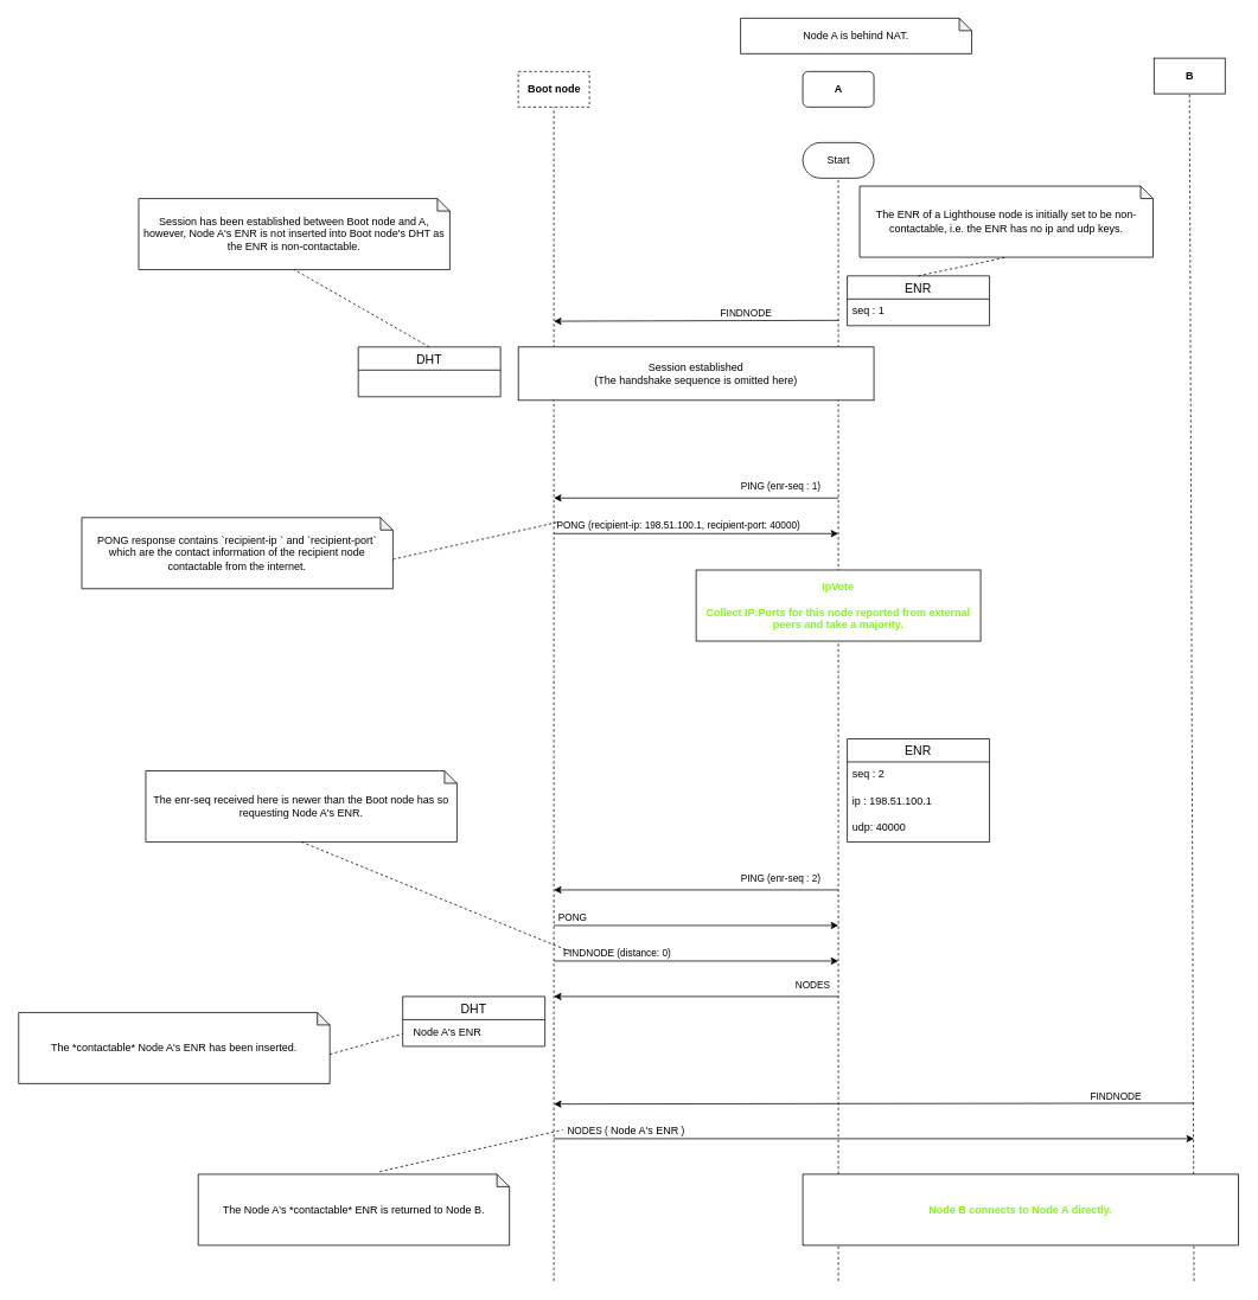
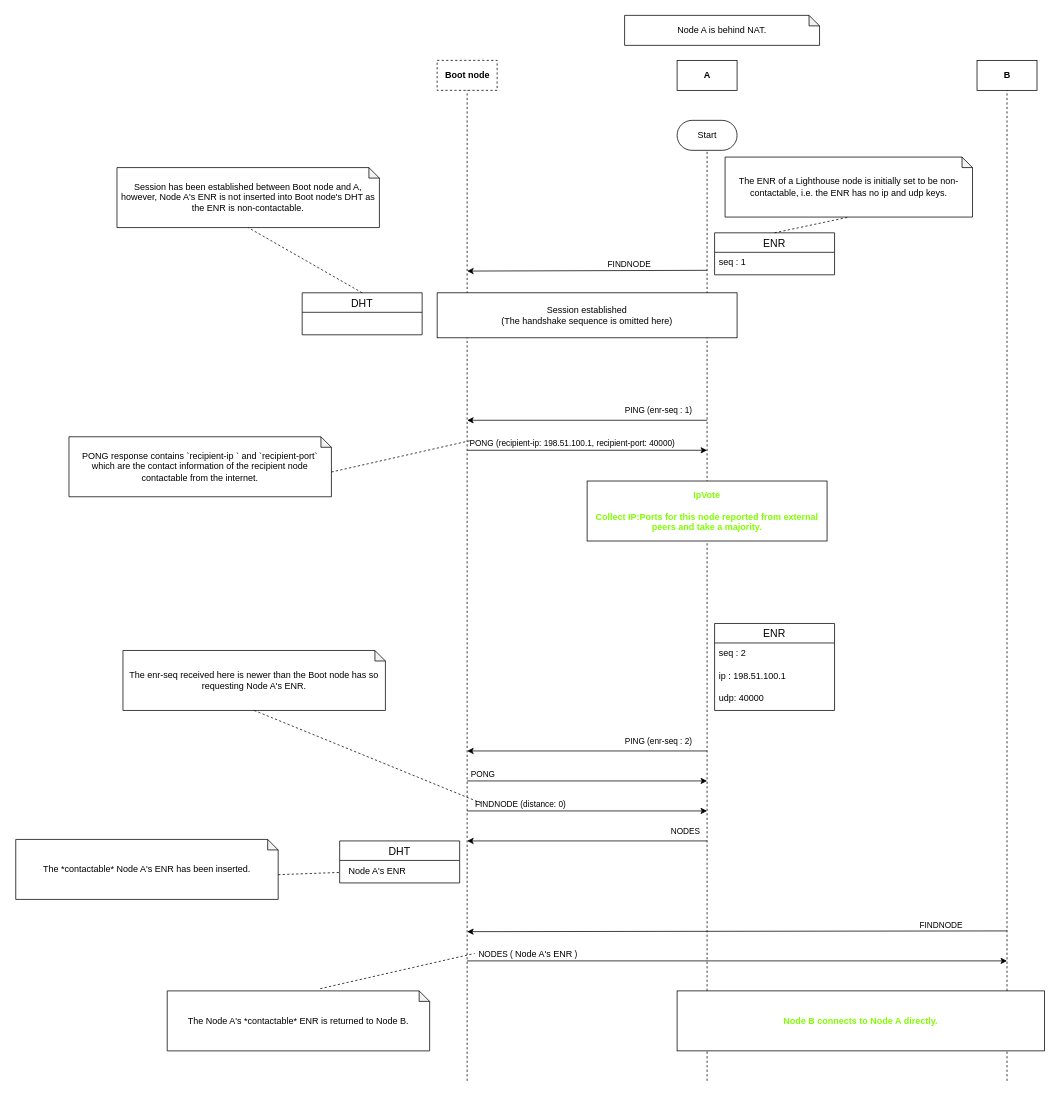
  <mxCell id="0" />
  <mxCell id="1" parent="0" />
- <mxCell id="2" value="A" style="html=1;dashed=0;whitespace=wrap;fontStyle=1;rounded=1;" vertex="1" parent="1"><mxGeometry x="902" y="80" width="80" height="40" as="geometry" /></mxCell>
+ <mxCell id="2" value="A" style="html=1;dashed=0;whitespace=wrap;fontStyle=1" vertex="1" parent="1"><mxGeometry x="902" y="80" width="80" height="40" as="geometry" /></mxCell>
  <mxCell id="3" value="Boot node" style="html=1;dashed=1;whitespace=wrap;fontStyle=1;" vertex="1" parent="1"><mxGeometry x="582" y="80" width="80" height="40" as="geometry" /></mxCell>
- <mxCell id="4" value="B" style="html=1;dashed=0;whitespace=wrap;fontStyle=1" vertex="1" parent="1"><mxGeometry x="1297" y="65" width="80" height="40" as="geometry" /></mxCell>
+ <mxCell id="4" value="B" style="html=1;dashed=0;whitespace=wrap;fontStyle=1" vertex="1" parent="1"><mxGeometry x="1302" y="80" width="80" height="40" as="geometry" /></mxCell>
  <mxCell id="5" value="Start" style="html=1;dashed=0;whitespace=wrap;shape=mxgraph.dfd.start" vertex="1" parent="1"><mxGeometry x="902" y="160" width="80" height="40" as="geometry" /></mxCell>
  <mxCell id="6" value="" style="endArrow=none;dashed=1;html=1;entryX=0.5;entryY=0.5;entryDx=0;entryDy=20;entryPerimeter=0;" edge="1" parent="1" target="5"><mxGeometry width="50" height="50" relative="1" as="geometry"><mxPoint x="942" y="1441" as="sourcePoint" /><mxPoint x="722" y="440" as="targetPoint" /></mxGeometry></mxCell>
  <mxCell id="7" value="" style="endArrow=none;dashed=1;html=1;entryX=0.5;entryY=1;entryDx=0;entryDy=0;" edge="1" parent="1" target="3"><mxGeometry width="50" height="50" relative="1" as="geometry"><mxPoint x="622" y="1441" as="sourcePoint" /><mxPoint x="792" y="210" as="targetPoint" /></mxGeometry></mxCell>
  <mxCell id="8" value="" style="endArrow=none;dashed=1;html=1;entryX=0.5;entryY=1;entryDx=0;entryDy=0;" edge="1" parent="1" target="4"><mxGeometry width="50" height="50" relative="1" as="geometry"><mxPoint x="1342" y="1441" as="sourcePoint" /><mxPoint x="1032" y="130" as="targetPoint" /></mxGeometry></mxCell>
  <mxCell id="9" value="" style="endArrow=classic;html=1;" edge="1" parent="1"><mxGeometry width="50" height="50" relative="1" as="geometry"><mxPoint x="942" y="360" as="sourcePoint" /><mxPoint x="622" y="361" as="targetPoint" /></mxGeometry></mxCell>
  <mxCell id="10" value="FINDNODE" style="edgeLabel;html=1;align=center;verticalAlign=middle;resizable=0;points=[];" vertex="1" connectable="0" parent="9"><mxGeometry x="-0.2" y="-2" relative="1" as="geometry"><mxPoint x="24" y="-7" as="offset" /></mxGeometry></mxCell>
  <mxCell id="11" value="ENR" style="swimlane;fontStyle=0;childLayout=stackLayout;horizontal=1;startSize=26;horizontalStack=0;resizeParent=1;resizeParentMax=0;resizeLast=0;collapsible=1;marginBottom=0;align=center;fontSize=14;" vertex="1" parent="1"><mxGeometry x="952" y="310" width="160" height="56" as="geometry" /></mxCell>
  <mxCell id="12" value="seq : 1" style="text;strokeColor=none;fillColor=none;spacingLeft=4;spacingRight=4;overflow=hidden;rotatable=0;points=[[0,0.5],[1,0.5]];portConstraint=eastwest;fontSize=12;" vertex="1" parent="11"><mxGeometry y="26" width="160" height="30" as="geometry" /></mxCell>
  <mxCell id="13" value="The ENR of a Lighthouse node is initially set to be non-contactable, i.e. the ENR has no ip and udp keys." style="shape=note;whiteSpace=wrap;html=1;backgroundOutline=1;darkOpacity=0.05;size=14;" vertex="1" parent="1"><mxGeometry x="966" y="209" width="330" height="80" as="geometry" /></mxCell>
  <mxCell id="14" value="Session established&lt;br&gt;(The handshake sequence is omitted here)" style="rounded=0;whiteSpace=wrap;html=1;" vertex="1" parent="1"><mxGeometry x="582" y="390" width="400" height="60" as="geometry" /></mxCell>
  <mxCell id="15" value="DHT" style="swimlane;fontStyle=0;childLayout=stackLayout;horizontal=1;startSize=26;horizontalStack=0;resizeParent=1;resizeParentMax=0;resizeLast=0;collapsible=1;marginBottom=0;align=center;fontSize=14;" vertex="1" parent="1"><mxGeometry x="402" y="390" width="160" height="56" as="geometry" /></mxCell>
  <mxCell id="16" value="" style="endArrow=classic;html=1;" edge="1" parent="1"><mxGeometry width="50" height="50" relative="1" as="geometry"><mxPoint x="942" y="560" as="sourcePoint" /><mxPoint x="622" y="560" as="targetPoint" /></mxGeometry></mxCell>
  <mxCell id="17" value="PING (enr-seq : 1)" style="edgeLabel;html=1;align=center;verticalAlign=middle;resizable=0;points=[];" vertex="1" connectable="0" parent="16"><mxGeometry x="-0.2" y="-2" relative="1" as="geometry"><mxPoint x="62" y="-12" as="offset" /></mxGeometry></mxCell>
  <mxCell id="18" value="" style="endArrow=classic;html=1;" edge="1" parent="1"><mxGeometry width="50" height="50" relative="1" as="geometry"><mxPoint x="622" y="600" as="sourcePoint" /><mxPoint x="942" y="600" as="targetPoint" /></mxGeometry></mxCell>
  <mxCell id="19" value="PONG (recipient-ip: 198.51.100.1,&amp;nbsp;recipient-port: 40000)" style="edgeLabel;html=1;align=center;verticalAlign=middle;resizable=0;points=[];" vertex="1" connectable="0" parent="18"><mxGeometry x="-0.2" y="-2" relative="1" as="geometry"><mxPoint x="11" y="-12" as="offset" /></mxGeometry></mxCell>
  <mxCell id="20" value="Session has been established between Boot node and A, however, Node A's ENR is not inserted into Boot node's DHT as the ENR is non-contactable." style="shape=note;whiteSpace=wrap;html=1;backgroundOutline=1;darkOpacity=0.05;size=14;" vertex="1" parent="1"><mxGeometry x="155" y="223" width="350" height="80" as="geometry" /></mxCell>
  <mxCell id="21" value="Node A is behind NAT." style="shape=note;whiteSpace=wrap;html=1;backgroundOutline=1;darkOpacity=0.05;size=14;" vertex="1" parent="1"><mxGeometry x="832" y="20" width="260" height="40" as="geometry" /></mxCell>
  <mxCell id="22" value="PONG response contains `recipient-ip ` and `recipient-port` which are the contact information of the recipient node contactable from the internet." style="shape=note;whiteSpace=wrap;html=1;backgroundOutline=1;darkOpacity=0.05;size=14;" vertex="1" parent="1"><mxGeometry x="91" y="582" width="350" height="80" as="geometry" /></mxCell>
  <mxCell id="23" value="" style="endArrow=none;dashed=1;html=1;exitX=0;exitY=0;exitDx=350;exitDy=47;exitPerimeter=0;" edge="1" parent="1" source="22"><mxGeometry width="50" height="50" relative="1" as="geometry"><mxPoint x="432" y="831" as="sourcePoint" /><mxPoint x="627" y="587" as="targetPoint" /></mxGeometry></mxCell>
  <mxCell id="24" value="" style="endArrow=none;dashed=1;html=1;exitX=0.5;exitY=0;exitDx=0;exitDy=0;entryX=0.5;entryY=1;entryDx=0;entryDy=0;entryPerimeter=0;" edge="1" parent="1" source="15" target="20"><mxGeometry width="50" height="50" relative="1" as="geometry"><mxPoint x="542" y="668" as="sourcePoint" /><mxPoint x="652" y="611" as="targetPoint" /></mxGeometry></mxCell>
  <mxCell id="25" value="&lt;div&gt;IpVote&lt;/div&gt;&lt;div&gt;&lt;br&gt;&lt;/div&gt;&lt;div&gt;Collect IP:Ports for this node reported from external peers and take a majority.&lt;/div&gt;" style="rounded=0;whiteSpace=wrap;html=1;fontStyle=1;fontColor=#80FF00;" vertex="1" parent="1"><mxGeometry x="782" y="641" width="320" height="80" as="geometry" /></mxCell>
  <mxCell id="26" value="ENR" style="swimlane;fontStyle=0;childLayout=stackLayout;horizontal=1;startSize=26;horizontalStack=0;resizeParent=1;resizeParentMax=0;resizeLast=0;collapsible=1;marginBottom=0;align=center;fontSize=14;" vertex="1" parent="1"><mxGeometry x="952" y="831" width="160" height="116" as="geometry" /></mxCell>
  <mxCell id="27" value="seq : 2" style="text;strokeColor=none;fillColor=none;spacingLeft=4;spacingRight=4;overflow=hidden;rotatable=0;points=[[0,0.5],[1,0.5]];portConstraint=eastwest;fontSize=12;" vertex="1" parent="26"><mxGeometry y="26" width="160" height="30" as="geometry" /></mxCell>
  <mxCell id="28" value="ip : 198.51.100.1" style="text;strokeColor=none;fillColor=none;spacingLeft=4;spacingRight=4;overflow=hidden;rotatable=0;points=[[0,0.5],[1,0.5]];portConstraint=eastwest;fontSize=12;" vertex="1" parent="26"><mxGeometry y="56" width="160" height="30" as="geometry" /></mxCell>
  <mxCell id="29" value="udp: 40000" style="text;strokeColor=none;fillColor=none;spacingLeft=4;spacingRight=4;overflow=hidden;rotatable=0;points=[[0,0.5],[1,0.5]];portConstraint=eastwest;fontSize=12;" vertex="1" parent="26"><mxGeometry y="86" width="160" height="30" as="geometry" /></mxCell>
  <mxCell id="30" value="" style="endArrow=classic;html=1;" edge="1" parent="1"><mxGeometry width="50" height="50" relative="1" as="geometry"><mxPoint x="1342" y="1241" as="sourcePoint" /><mxPoint x="622" y="1242" as="targetPoint" /></mxGeometry></mxCell>
  <mxCell id="31" value="FINDNODE" style="edgeLabel;html=1;align=center;verticalAlign=middle;resizable=0;points=[];" vertex="1" connectable="0" parent="30"><mxGeometry x="-0.2" y="-2" relative="1" as="geometry"><mxPoint x="200" y="-7" as="offset" /></mxGeometry></mxCell>
  <mxCell id="32" value="" style="endArrow=classic;html=1;" edge="1" parent="1"><mxGeometry width="50" height="50" relative="1" as="geometry"><mxPoint x="942" y="1001" as="sourcePoint" /><mxPoint x="622" y="1001" as="targetPoint" /></mxGeometry></mxCell>
  <mxCell id="33" value="PING (enr-seq : 2)" style="edgeLabel;html=1;align=center;verticalAlign=middle;resizable=0;points=[];" vertex="1" connectable="0" parent="32"><mxGeometry x="-0.2" y="-2" relative="1" as="geometry"><mxPoint x="62" y="-12" as="offset" /></mxGeometry></mxCell>
  <mxCell id="34" value="" style="endArrow=classic;html=1;" edge="1" parent="1"><mxGeometry width="50" height="50" relative="1" as="geometry"><mxPoint x="622" y="1041" as="sourcePoint" /><mxPoint x="942" y="1041" as="targetPoint" /></mxGeometry></mxCell>
  <mxCell id="35" value="PONG" style="edgeLabel;html=1;align=center;verticalAlign=middle;resizable=0;points=[];" vertex="1" connectable="0" parent="34"><mxGeometry x="-0.2" y="-2" relative="1" as="geometry"><mxPoint x="-108" y="-12" as="offset" /></mxGeometry></mxCell>
  <mxCell id="36" value="" style="endArrow=classic;html=1;" edge="1" parent="1"><mxGeometry width="50" height="50" relative="1" as="geometry"><mxPoint x="622" y="1081" as="sourcePoint" /><mxPoint x="942" y="1081" as="targetPoint" /></mxGeometry></mxCell>
  <mxCell id="37" value="FINDNODE (distance: 0)" style="edgeLabel;html=1;align=center;verticalAlign=middle;resizable=0;points=[];" vertex="1" connectable="0" parent="36"><mxGeometry x="-0.2" y="-2" relative="1" as="geometry"><mxPoint x="-58" y="-12" as="offset" /></mxGeometry></mxCell>
  <mxCell id="38" value="" style="endArrow=classic;html=1;" edge="1" parent="1"><mxGeometry width="50" height="50" relative="1" as="geometry"><mxPoint x="942" y="1121" as="sourcePoint" /><mxPoint x="622" y="1121" as="targetPoint" /></mxGeometry></mxCell>
  <mxCell id="39" value="NODES" style="edgeLabel;html=1;align=center;verticalAlign=middle;resizable=0;points=[];" vertex="1" connectable="0" parent="38"><mxGeometry x="-0.2" y="-2" relative="1" as="geometry"><mxPoint x="98" y="-12" as="offset" /></mxGeometry></mxCell>
  <mxCell id="40" value="DHT" style="swimlane;fontStyle=0;childLayout=stackLayout;horizontal=1;startSize=26;horizontalStack=0;resizeParent=1;resizeParentMax=0;resizeLast=0;collapsible=1;marginBottom=0;align=center;fontSize=14;" vertex="1" parent="1"><mxGeometry x="452" y="1121" width="160" height="56" as="geometry" /></mxCell>
  <mxCell id="41" value="Node A's ENR" style="text;html=1;align=center;verticalAlign=middle;resizable=0;points=[];autosize=1;strokeColor=none;fillColor=none;" vertex="1" parent="1"><mxGeometry x="457" y="1151" width="90" height="20" as="geometry" /></mxCell>
  <mxCell id="42" value="The enr-seq received here is newer than the Boot node has so requesting Node A's ENR." style="shape=note;whiteSpace=wrap;html=1;backgroundOutline=1;darkOpacity=0.05;size=14;" vertex="1" parent="1"><mxGeometry x="163" y="867" width="350" height="80" as="geometry" /></mxCell>
  <mxCell id="43" value="" style="endArrow=none;dashed=1;html=1;exitX=0.5;exitY=1;exitDx=0;exitDy=0;exitPerimeter=0;" edge="1" parent="1" source="42"><mxGeometry width="50" height="50" relative="1" as="geometry"><mxPoint x="542" y="668" as="sourcePoint" /><mxPoint x="642" y="1071" as="targetPoint" /></mxGeometry></mxCell>
- <mxCell id="44" value="The *contactable* Node A's ENR has been inserted." style="shape=note;whiteSpace=wrap;html=1;backgroundOutline=1;darkOpacity=0.05;size=14;" vertex="1" parent="1"><mxGeometry x="20" y="1139" width="350" height="80" as="geometry" /></mxCell>
+ <mxCell id="44" value="The *contactable* Node A's ENR has been inserted." style="shape=note;whiteSpace=wrap;html=1;backgroundOutline=1;darkOpacity=0.05;size=14;" vertex="1" parent="1"><mxGeometry x="20" y="1119" width="350" height="80" as="geometry" /></mxCell>
  <mxCell id="45" value="" style="endArrow=none;dashed=1;html=1;exitX=0;exitY=0;exitDx=350;exitDy=47;exitPerimeter=0;entryX=0;entryY=0.75;entryDx=0;entryDy=0;" edge="1" parent="1" source="44" target="40"><mxGeometry width="50" height="50" relative="1" as="geometry"><mxPoint x="387" y="971" as="sourcePoint" /><mxPoint x="652" y="1081" as="targetPoint" /></mxGeometry></mxCell>
  <mxCell id="46" value="" style="endArrow=classic;html=1;" edge="1" parent="1"><mxGeometry width="50" height="50" relative="1" as="geometry"><mxPoint x="622" y="1281" as="sourcePoint" /><mxPoint x="1342" y="1281" as="targetPoint" /></mxGeometry></mxCell>
  <mxCell id="47" value="NODES (&amp;nbsp;&lt;span style=&quot;font-size: 12px&quot;&gt;Node A's ENR&lt;/span&gt;&amp;nbsp;)" style="edgeLabel;html=1;align=center;verticalAlign=middle;resizable=0;points=[];" vertex="1" connectable="0" parent="46"><mxGeometry x="-0.2" y="-2" relative="1" as="geometry"><mxPoint x="-208" y="-12" as="offset" /></mxGeometry></mxCell>
  <mxCell id="48" value="Node B connects to Node A directly." style="rounded=0;whiteSpace=wrap;html=1;fontStyle=1;fontColor=#80FF00;" vertex="1" parent="1"><mxGeometry x="902" y="1321" width="490" height="80" as="geometry" /></mxCell>
  <mxCell id="49" value="The Node A's *contactable* ENR is returned to Node B." style="shape=note;whiteSpace=wrap;html=1;backgroundOutline=1;darkOpacity=0.05;size=14;" vertex="1" parent="1"><mxGeometry x="222" y="1321" width="350" height="80" as="geometry" /></mxCell>
  <mxCell id="50" value="" style="endArrow=none;dashed=1;html=1;exitX=0.583;exitY=-0.037;exitDx=0;exitDy=0;exitPerimeter=0;" edge="1" parent="1" source="49"><mxGeometry width="50" height="50" relative="1" as="geometry"><mxPoint x="412" y="1198" as="sourcePoint" /><mxPoint x="632" y="1271" as="targetPoint" /></mxGeometry></mxCell>
  <mxCell id="51" value="" style="endArrow=none;dashed=1;html=1;exitX=0.5;exitY=0;exitDx=0;exitDy=0;entryX=0.5;entryY=1;entryDx=0;entryDy=0;entryPerimeter=0;" edge="1" parent="1" source="11" target="13"><mxGeometry width="50" height="50" relative="1" as="geometry"><mxPoint x="492" y="400" as="sourcePoint" /><mxPoint x="340" y="313" as="targetPoint" /></mxGeometry></mxCell>
